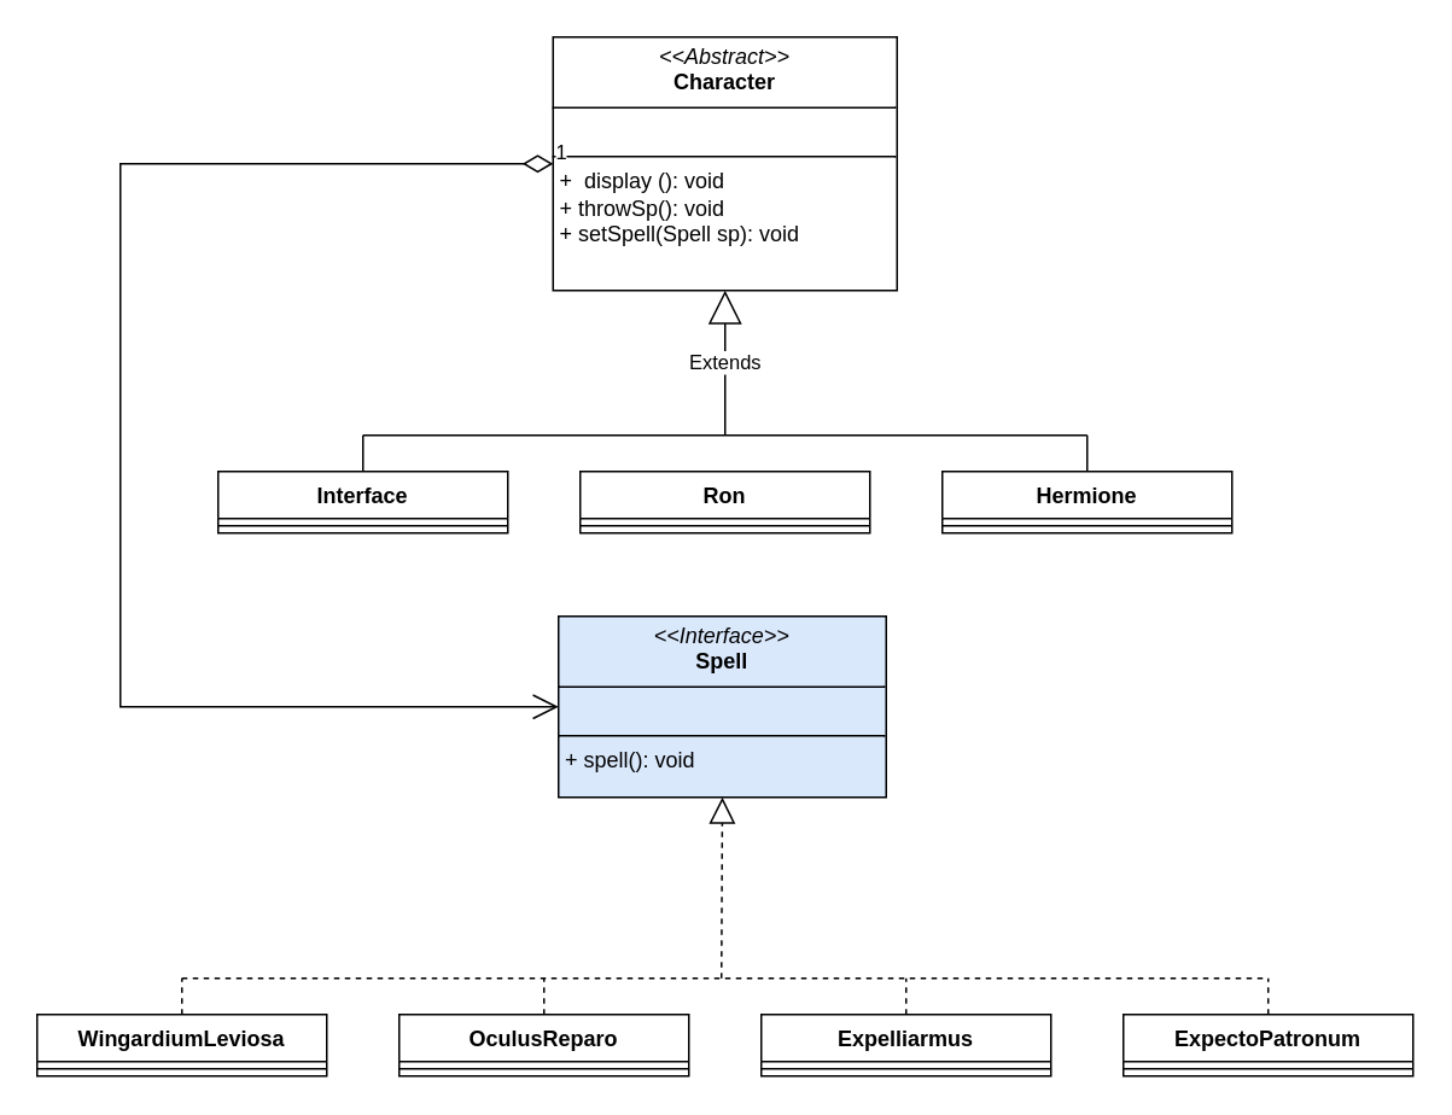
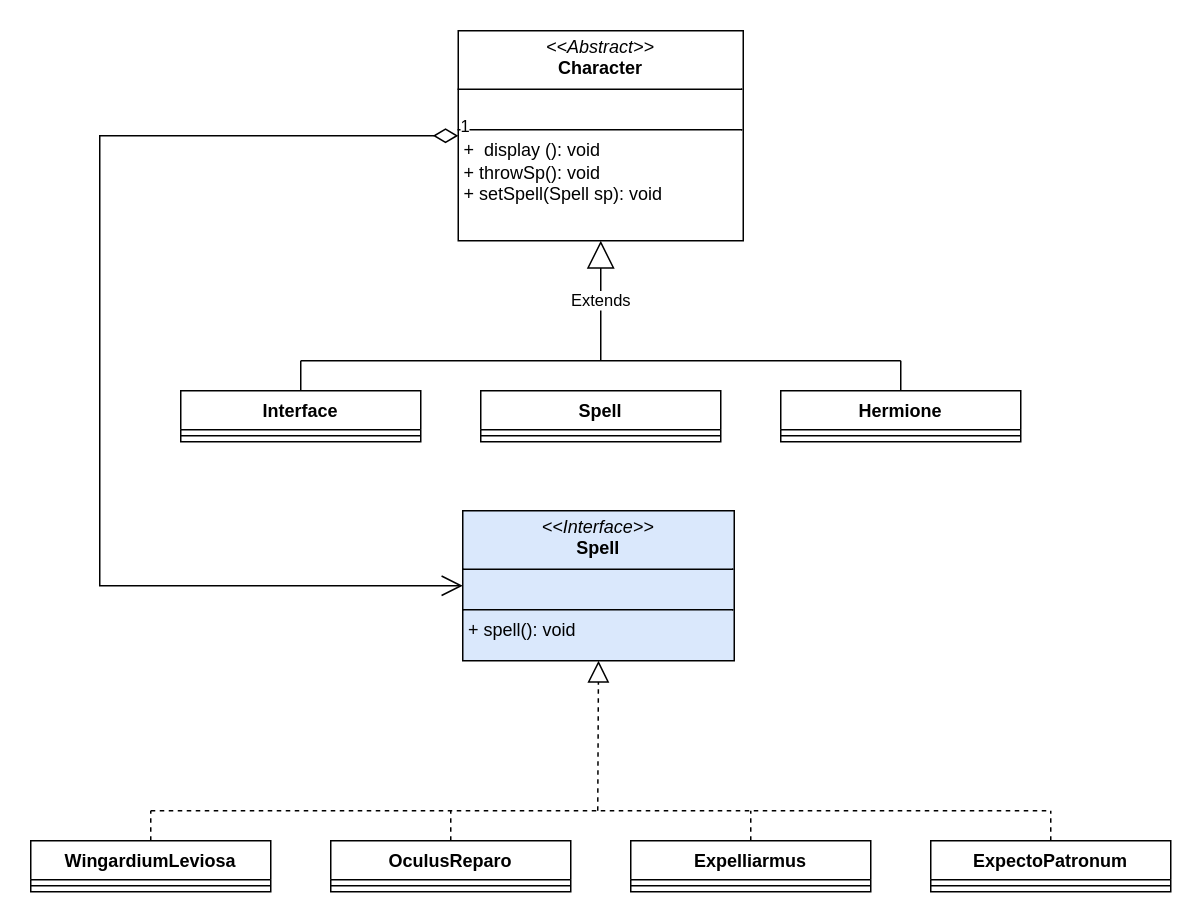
  <mxCell id="0" />
  <mxCell id="1" parent="0" />
  <mxCell id="2" value="WingardiumLeviosa" style="swimlane;fontStyle=1;align=center;verticalAlign=top;childLayout=stackLayout;horizontal=1;startSize=26;horizontalStack=0;resizeParent=1;resizeParentMax=0;resizeLast=0;collapsible=1;marginBottom=0;whiteSpace=wrap;html=1;" parent="1" vertex="1"><mxGeometry x="20" y="560" width="160" height="34" as="geometry" /></mxCell>
  <mxCell id="3" value="" style="line;strokeWidth=1;fillColor=none;align=left;verticalAlign=middle;spacingTop=-1;spacingLeft=3;spacingRight=3;rotatable=0;labelPosition=right;points=[];portConstraint=eastwest;strokeColor=inherit;" parent="2" vertex="1"><mxGeometry y="26" width="160" height="8" as="geometry" /></mxCell>
  <mxCell id="4" value="Interface" style="swimlane;fontStyle=1;align=center;verticalAlign=top;childLayout=stackLayout;horizontal=1;startSize=26;horizontalStack=0;resizeParent=1;resizeParentMax=0;resizeLast=0;collapsible=1;marginBottom=0;whiteSpace=wrap;html=1;" parent="1" vertex="1"><mxGeometry x="120" y="260" width="160" height="34" as="geometry" /></mxCell>
  <mxCell id="5" value="" style="line;strokeWidth=1;fillColor=none;align=left;verticalAlign=middle;spacingTop=-1;spacingLeft=3;spacingRight=3;rotatable=0;labelPosition=right;points=[];portConstraint=eastwest;strokeColor=inherit;" parent="4" vertex="1"><mxGeometry y="26" width="160" height="8" as="geometry" /></mxCell>
  <mxCell id="6" value="Expelliarmus" style="swimlane;fontStyle=1;align=center;verticalAlign=top;childLayout=stackLayout;horizontal=1;startSize=26;horizontalStack=0;resizeParent=1;resizeParentMax=0;resizeLast=0;collapsible=1;marginBottom=0;whiteSpace=wrap;html=1;" parent="1" vertex="1"><mxGeometry x="420" y="560" width="160" height="34" as="geometry" /></mxCell>
  <mxCell id="7" value="" style="line;strokeWidth=1;fillColor=none;align=left;verticalAlign=middle;spacingTop=-1;spacingLeft=3;spacingRight=3;rotatable=0;labelPosition=right;points=[];portConstraint=eastwest;strokeColor=inherit;" parent="6" vertex="1"><mxGeometry y="26" width="160" height="8" as="geometry" /></mxCell>
  <mxCell id="8" value="OculusReparo" style="swimlane;fontStyle=1;align=center;verticalAlign=top;childLayout=stackLayout;horizontal=1;startSize=26;horizontalStack=0;resizeParent=1;resizeParentMax=0;resizeLast=0;collapsible=1;marginBottom=0;whiteSpace=wrap;html=1;" parent="1" vertex="1"><mxGeometry x="220" y="560" width="160" height="34" as="geometry" /></mxCell>
  <mxCell id="9" value="" style="line;strokeWidth=1;fillColor=none;align=left;verticalAlign=middle;spacingTop=-1;spacingLeft=3;spacingRight=3;rotatable=0;labelPosition=right;points=[];portConstraint=eastwest;strokeColor=inherit;" parent="8" vertex="1"><mxGeometry y="26" width="160" height="8" as="geometry" /></mxCell>
  <mxCell id="10" value="ExpectoPatronum" style="swimlane;fontStyle=1;align=center;verticalAlign=top;childLayout=stackLayout;horizontal=1;startSize=26;horizontalStack=0;resizeParent=1;resizeParentMax=0;resizeLast=0;collapsible=1;marginBottom=0;whiteSpace=wrap;html=1;" parent="1" vertex="1"><mxGeometry x="620" y="560" width="160" height="34" as="geometry" /></mxCell>
  <mxCell id="11" value="" style="line;strokeWidth=1;fillColor=none;align=left;verticalAlign=middle;spacingTop=-1;spacingLeft=3;spacingRight=3;rotatable=0;labelPosition=right;points=[];portConstraint=eastwest;strokeColor=inherit;" parent="10" vertex="1"><mxGeometry y="26" width="160" height="8" as="geometry" /></mxCell>
  <mxCell id="12" value="Hermione" style="swimlane;fontStyle=1;align=center;verticalAlign=top;childLayout=stackLayout;horizontal=1;startSize=26;horizontalStack=0;resizeParent=1;resizeParentMax=0;resizeLast=0;collapsible=1;marginBottom=0;whiteSpace=wrap;html=1;" parent="1" vertex="1"><mxGeometry x="520" y="260" width="160" height="34" as="geometry" /></mxCell>
  <mxCell id="13" value="" style="line;strokeWidth=1;fillColor=none;align=left;verticalAlign=middle;spacingTop=-1;spacingLeft=3;spacingRight=3;rotatable=0;labelPosition=right;points=[];portConstraint=eastwest;strokeColor=inherit;" parent="12" vertex="1"><mxGeometry y="26" width="160" height="8" as="geometry" /></mxCell>
- <mxCell id="14" value="&lt;div&gt;Ron&lt;/div&gt;" style="swimlane;fontStyle=1;align=center;verticalAlign=top;childLayout=stackLayout;horizontal=1;startSize=26;horizontalStack=0;resizeParent=1;resizeParentMax=0;resizeLast=0;collapsible=1;marginBottom=0;whiteSpace=wrap;html=1;" parent="1" vertex="1"><mxGeometry x="320" y="260" width="160" height="34" as="geometry" /></mxCell>
+ <mxCell id="14" value="&lt;div&gt;Spell&lt;/div&gt;" style="swimlane;fontStyle=1;align=center;verticalAlign=top;childLayout=stackLayout;horizontal=1;startSize=26;horizontalStack=0;resizeParent=1;resizeParentMax=0;resizeLast=0;collapsible=1;marginBottom=0;whiteSpace=wrap;html=1;" parent="1" vertex="1"><mxGeometry x="320" y="260" width="160" height="34" as="geometry" /></mxCell>
  <mxCell id="15" value="" style="line;strokeWidth=1;fillColor=none;align=left;verticalAlign=middle;spacingTop=-1;spacingLeft=3;spacingRight=3;rotatable=0;labelPosition=right;points=[];portConstraint=eastwest;strokeColor=inherit;" parent="14" vertex="1"><mxGeometry y="26" width="160" height="8" as="geometry" /></mxCell>
  <mxCell id="16" value="" style="endArrow=none;html=1;rounded=0;" parent="1" edge="1"><mxGeometry width="50" height="50" relative="1" as="geometry"><mxPoint x="200" y="240" as="sourcePoint" /><mxPoint x="600" y="240" as="targetPoint" /></mxGeometry></mxCell>
  <mxCell id="17" value="" style="endArrow=none;html=1;rounded=0;exitX=0.5;exitY=0;exitDx=0;exitDy=0;" parent="1" source="4" edge="1"><mxGeometry width="50" height="50" relative="1" as="geometry"><mxPoint x="490" y="370" as="sourcePoint" /><mxPoint x="200" y="240" as="targetPoint" /></mxGeometry></mxCell>
  <mxCell id="18" value="" style="endArrow=none;html=1;rounded=0;entryX=0.5;entryY=0;entryDx=0;entryDy=0;" parent="1" target="12" edge="1"><mxGeometry width="50" height="50" relative="1" as="geometry"><mxPoint x="600" y="240" as="sourcePoint" /><mxPoint x="250" y="220" as="targetPoint" /></mxGeometry></mxCell>
  <mxCell id="19" value="" style="endArrow=block;dashed=1;endFill=0;endSize=12;html=1;rounded=0;entryX=0.5;entryY=1;entryDx=0;entryDy=0;" parent="1" target="23" edge="1"><mxGeometry width="160" relative="1" as="geometry"><mxPoint x="398" y="540" as="sourcePoint" /><mxPoint x="454.24" y="469.998" as="targetPoint" /></mxGeometry></mxCell>
  <mxCell id="20" value="" style="endArrow=none;dashed=1;html=1;rounded=0;" parent="1" edge="1"><mxGeometry width="50" height="50" relative="1" as="geometry"><mxPoint x="100" y="540" as="sourcePoint" /><mxPoint x="700" y="540" as="targetPoint" /></mxGeometry></mxCell>
  <mxCell id="21" value="" style="endArrow=none;dashed=1;html=1;rounded=0;exitX=0.5;exitY=0;exitDx=0;exitDy=0;" parent="1" source="2" edge="1"><mxGeometry width="50" height="50" relative="1" as="geometry"><mxPoint x="390" y="480" as="sourcePoint" /><mxPoint x="100" y="540" as="targetPoint" /></mxGeometry></mxCell>
  <mxCell id="22" value="&lt;p style=&quot;margin:0px;margin-top:4px;text-align:center;&quot;&gt;&lt;i&gt;&amp;lt;&amp;lt;Abstract&amp;gt;&amp;gt;&lt;/i&gt;&lt;br&gt;&lt;b&gt;Character&lt;/b&gt;&lt;/p&gt;&lt;hr size=&quot;1&quot; style=&quot;border-style:solid;&quot;&gt;&lt;p style=&quot;margin:0px;margin-left:4px;&quot;&gt;&lt;br&gt;&lt;/p&gt;&lt;hr size=&quot;1&quot; style=&quot;border-style:solid;&quot;&gt;&lt;p style=&quot;margin:0px;margin-left:4px;&quot;&gt;+&amp;nbsp; display (): void&lt;br&gt;&lt;/p&gt;&lt;p style=&quot;margin:0px;margin-left:4px;&quot;&gt;+ throwSp(): void&lt;/p&gt;&lt;p style=&quot;margin:0px;margin-left:4px;&quot;&gt;+ setSpell(Spell sp): void&lt;/p&gt;" style="verticalAlign=top;align=left;overflow=fill;html=1;whiteSpace=wrap;" parent="1" vertex="1"><mxGeometry x="305" y="20" width="190" height="140" as="geometry" /></mxCell>
  <mxCell id="23" value="&lt;p style=&quot;margin:0px;margin-top:4px;text-align:center;&quot;&gt;&lt;i&gt;&amp;lt;&amp;lt;Interface&amp;gt;&amp;gt;&lt;/i&gt;&lt;br&gt;&lt;b&gt;Spell&lt;/b&gt;&lt;/p&gt;&lt;hr size=&quot;1&quot; style=&quot;border-style:solid;&quot;&gt;&lt;p style=&quot;margin:0px;margin-left:4px;&quot;&gt;&lt;br&gt;&lt;/p&gt;&lt;hr size=&quot;1&quot; style=&quot;border-style:solid;&quot;&gt;&lt;p style=&quot;margin:0px;margin-left:4px;&quot;&gt;+ spell(): void&lt;/p&gt;" style="verticalAlign=top;align=left;overflow=fill;html=1;whiteSpace=wrap;fillColor=#dae8fc;" parent="1" vertex="1"><mxGeometry x="308" y="340" width="181" height="100" as="geometry" /></mxCell>
  <mxCell id="24" value="Extends" style="endArrow=block;endSize=16;endFill=0;html=1;rounded=0;entryX=0.5;entryY=1;entryDx=0;entryDy=0;" parent="1" target="22" edge="1"><mxGeometry width="160" relative="1" as="geometry"><mxPoint x="400" y="240" as="sourcePoint" /><mxPoint x="496" y="190" as="targetPoint" /></mxGeometry></mxCell>
  <mxCell id="25" value="" style="endArrow=none;dashed=1;html=1;rounded=0;exitX=0.5;exitY=0;exitDx=0;exitDy=0;" parent="1" source="8" edge="1"><mxGeometry width="50" height="50" relative="1" as="geometry"><mxPoint x="190" y="500" as="sourcePoint" /><mxPoint x="300" y="540" as="targetPoint" /></mxGeometry></mxCell>
  <mxCell id="26" value="" style="endArrow=none;dashed=1;html=1;rounded=0;exitX=0.5;exitY=0;exitDx=0;exitDy=0;" parent="1" source="6" edge="1"><mxGeometry width="50" height="50" relative="1" as="geometry"><mxPoint x="280" y="510" as="sourcePoint" /><mxPoint x="500" y="540" as="targetPoint" /></mxGeometry></mxCell>
  <mxCell id="27" value="" style="endArrow=none;dashed=1;html=1;rounded=0;exitX=0.5;exitY=0;exitDx=0;exitDy=0;" parent="1" source="10" edge="1"><mxGeometry width="50" height="50" relative="1" as="geometry"><mxPoint x="510" y="510" as="sourcePoint" /><mxPoint x="700" y="540" as="targetPoint" /></mxGeometry></mxCell>
  <mxCell id="28" value="1" style="endArrow=open;html=1;endSize=12;startArrow=diamondThin;startSize=14;startFill=0;edgeStyle=orthogonalEdgeStyle;align=left;verticalAlign=bottom;rounded=0;exitX=0;exitY=0.5;exitDx=0;exitDy=0;entryX=0;entryY=0.5;entryDx=0;entryDy=0;" edge="1" parent="1" source="22" target="23"><mxGeometry x="-1" y="3" relative="1" as="geometry"><mxPoint x="386" y="290" as="sourcePoint" /><mxPoint x="546" y="290" as="targetPoint" /><Array as="points"><mxPoint x="66" y="90" /><mxPoint x="66" y="390" /></Array></mxGeometry></mxCell>
